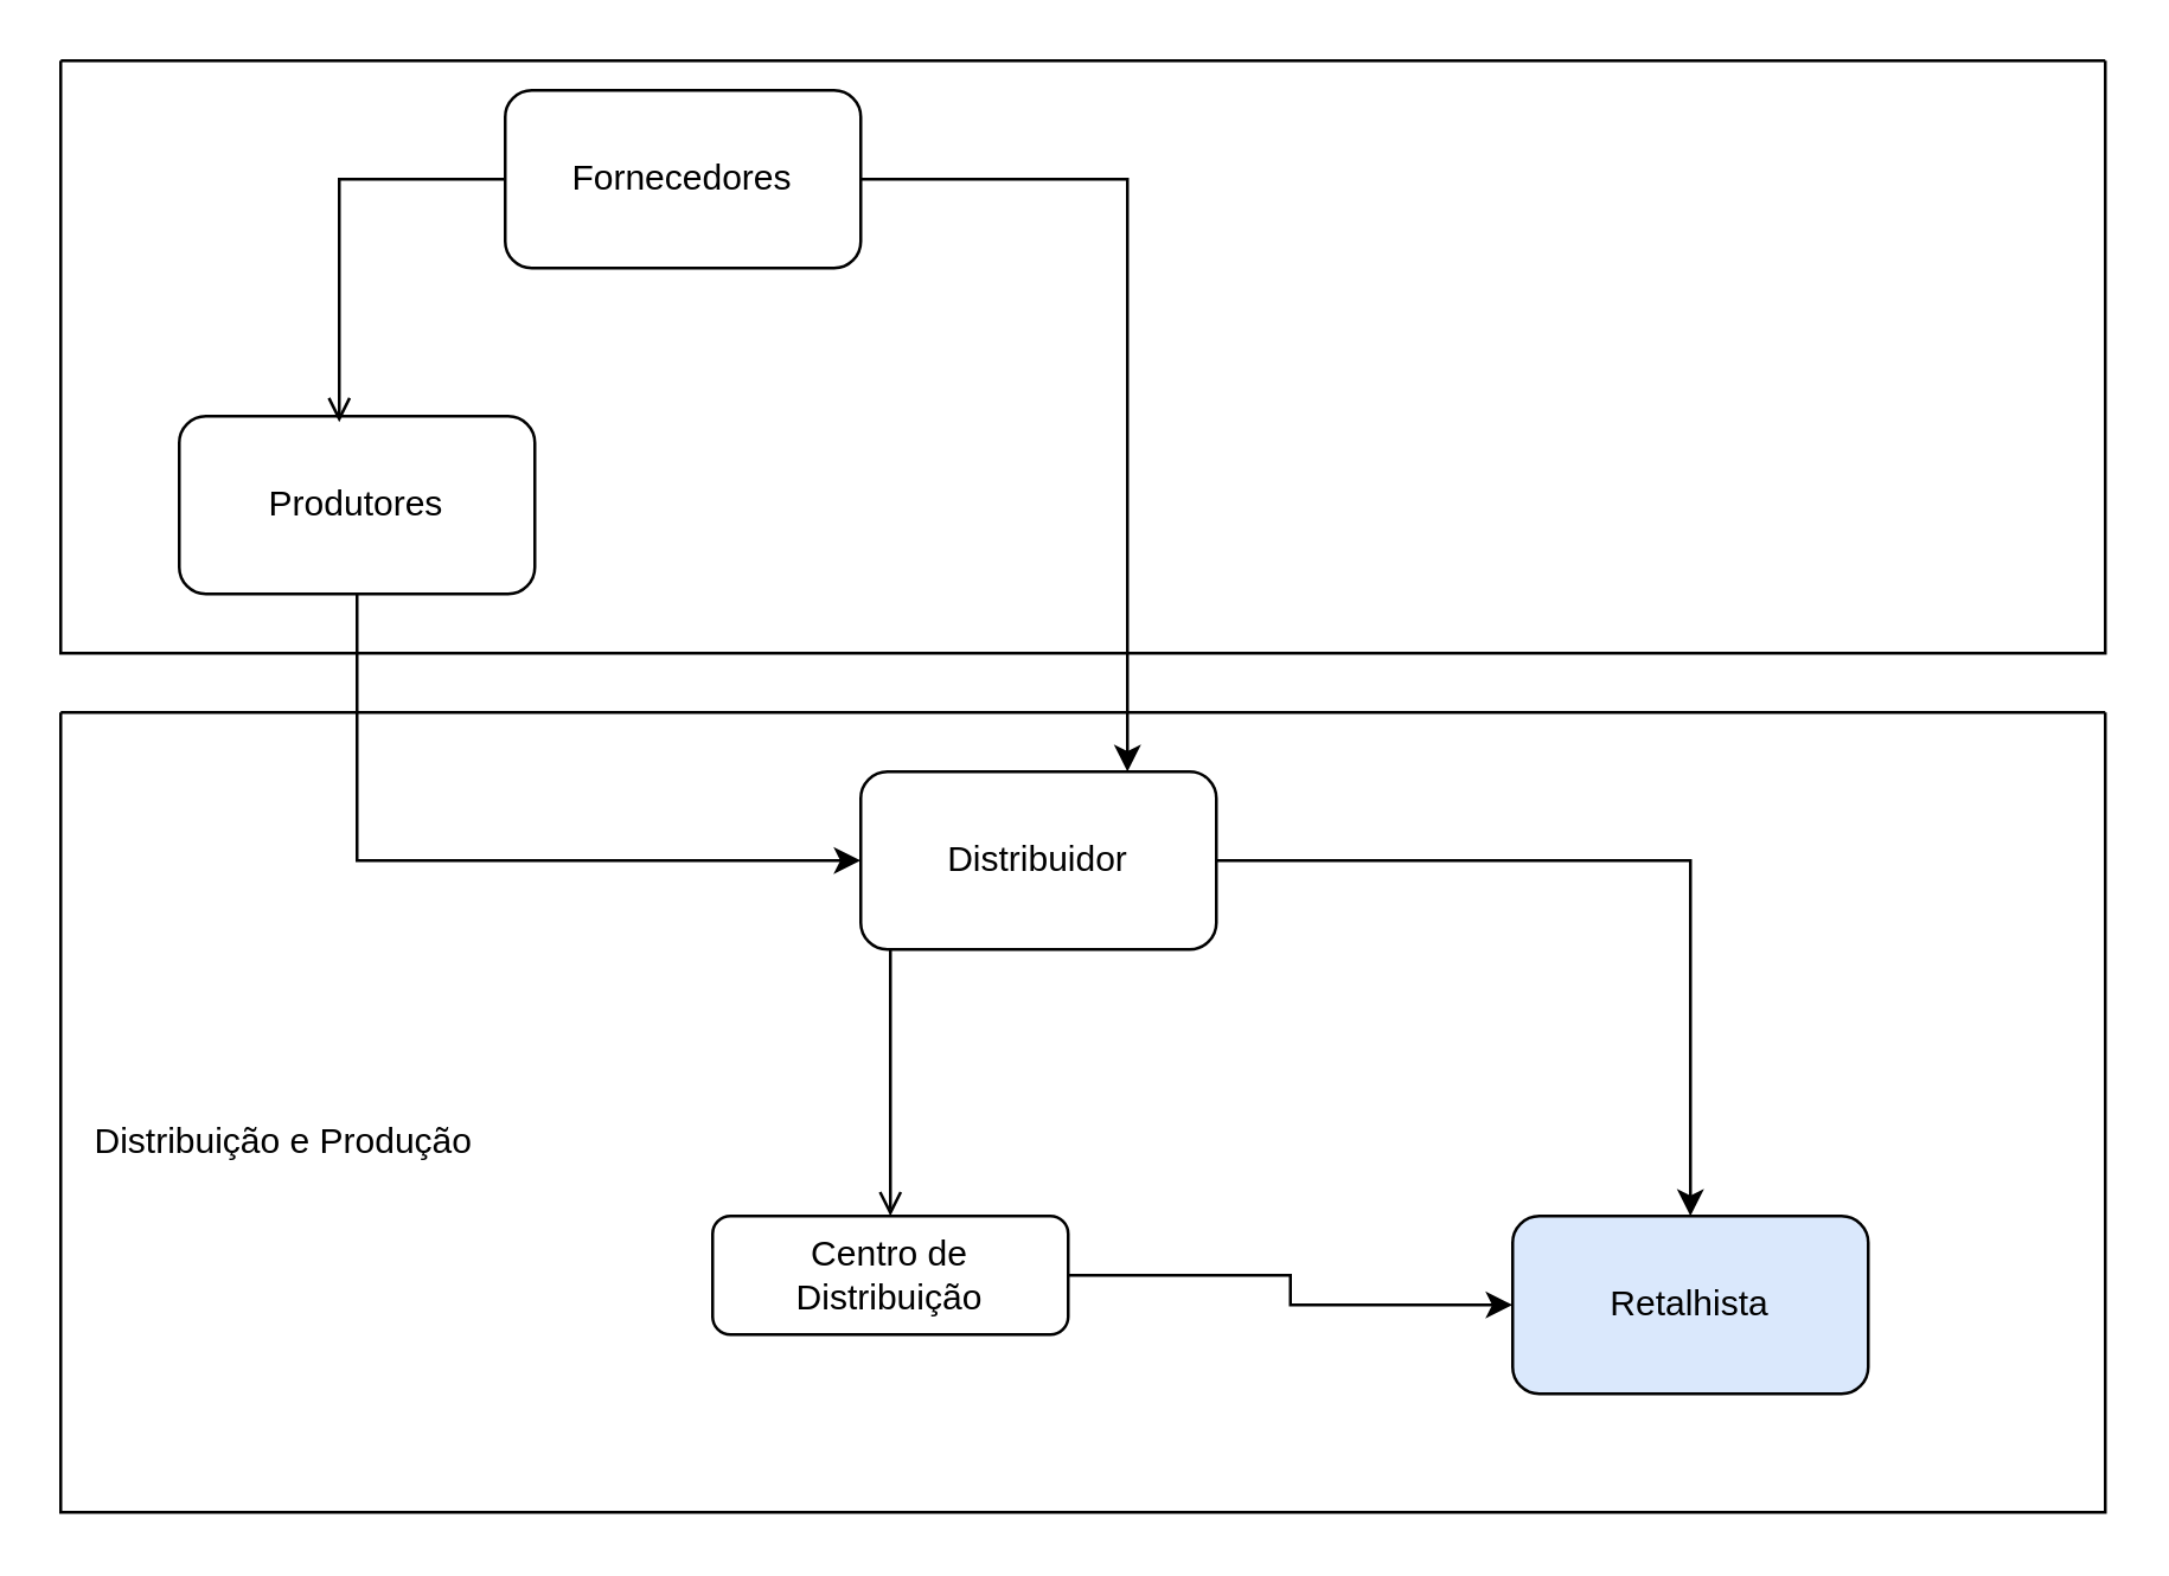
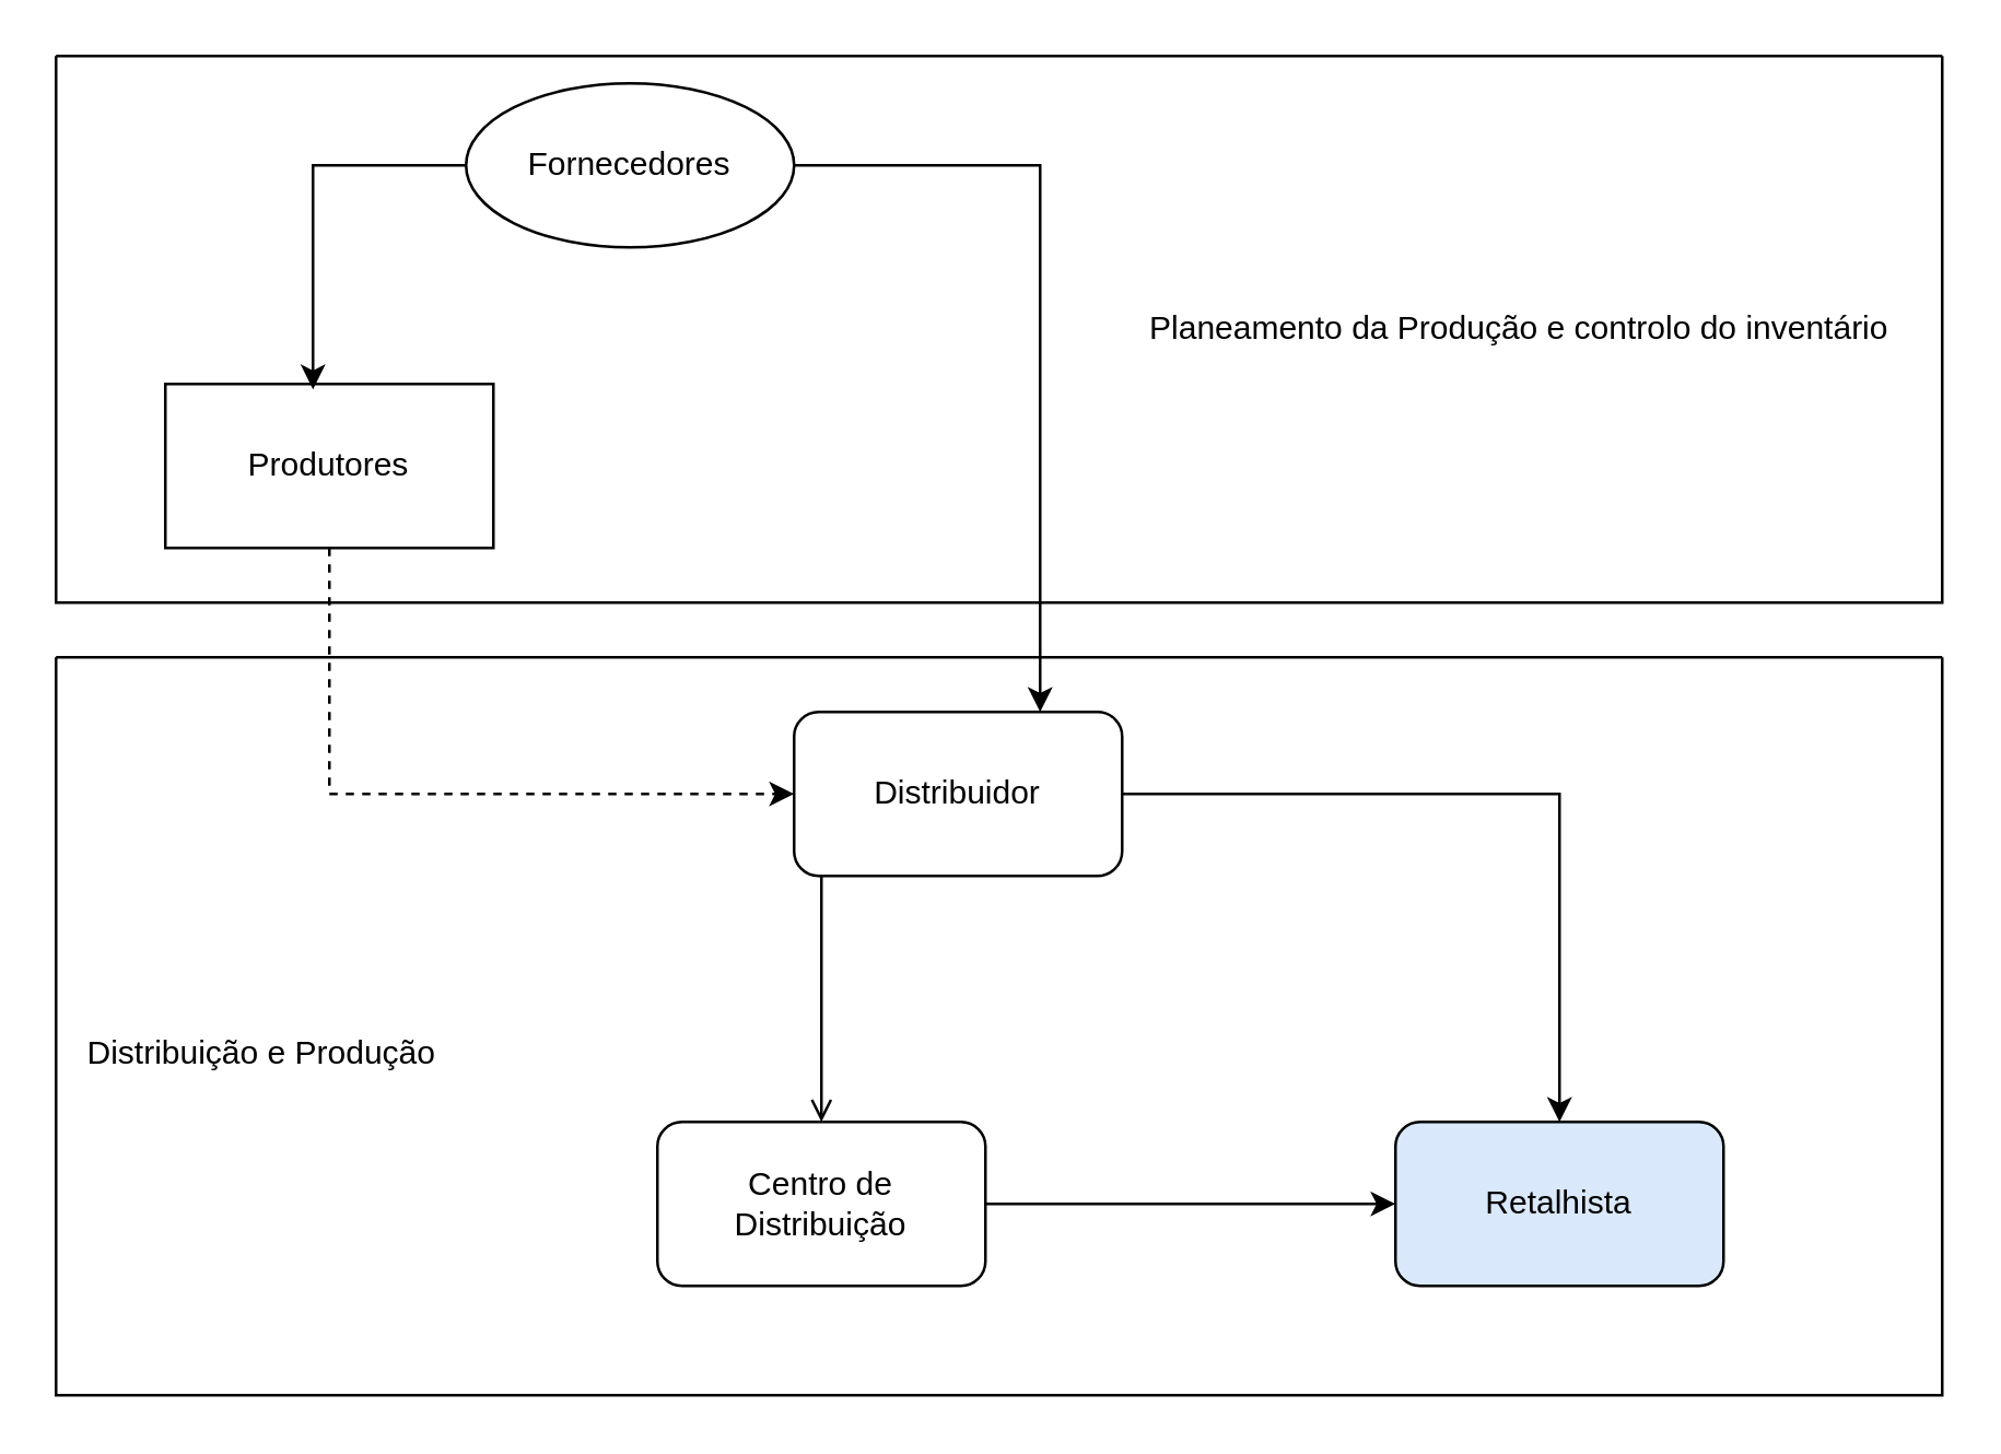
  <mxCell id="0" />
  <mxCell id="1" parent="0" />
  <mxCell id="2" style="edgeStyle=orthogonalEdgeStyle;rounded=0;orthogonalLoop=1;jettySize=auto;html=1;entryX=0.75;entryY=0;entryDx=0;entryDy=0;" edge="1" parent="1" source="14" target="11"><mxGeometry relative="1" as="geometry"><Array as="points"><mxPoint x="380" y="60" /></Array></mxGeometry></mxCell>
- <mxCell id="3" style="edgeStyle=orthogonalEdgeStyle;rounded=0;orthogonalLoop=1;jettySize=auto;html=1;" edge="1" parent="1" source="13" target="11"><mxGeometry relative="1" as="geometry"><Array as="points"><mxPoint x="310" y="290" /><mxPoint x="310" y="290" /></Array></mxGeometry></mxCell>
+ <mxCell id="3" style="edgeStyle=orthogonalEdgeStyle;rounded=0;orthogonalLoop=1;jettySize=auto;html=1;dashed=1;" edge="1" parent="1" source="13" target="11"><mxGeometry relative="1" as="geometry"><Array as="points"><mxPoint x="310" y="290" /><mxPoint x="310" y="290" /></Array></mxGeometry></mxCell>
  <mxCell id="4" style="edgeStyle=orthogonalEdgeStyle;rounded=0;orthogonalLoop=1;jettySize=auto;html=1;entryX=0.5;entryY=0;entryDx=0;entryDy=0;endArrow=open;" edge="1" parent="1" source="11" target="7"><mxGeometry relative="1" as="geometry"><Array as="points"><mxPoint x="300" y="300" /></Array></mxGeometry></mxCell>
  <mxCell id="5" style="edgeStyle=orthogonalEdgeStyle;rounded=0;orthogonalLoop=1;jettySize=auto;html=1;entryX=0.5;entryY=0;entryDx=0;entryDy=0;" edge="1" parent="1" source="11" target="8"><mxGeometry relative="1" as="geometry" /></mxCell>
  <mxCell id="6" style="edgeStyle=orthogonalEdgeStyle;rounded=0;orthogonalLoop=1;jettySize=auto;html=1;entryX=0;entryY=0.5;entryDx=0;entryDy=0;" edge="1" parent="1" source="7" target="8"><mxGeometry relative="1" as="geometry" /></mxCell>
- <mxCell id="7" value="Centro de Distribuição" style="rounded=1;whiteSpace=wrap;html=1;" vertex="1" parent="1"><mxGeometry x="240" y="410" width="120" height="40" as="geometry" /></mxCell>
+ <mxCell id="7" value="Centro de Distribuição" style="rounded=1;whiteSpace=wrap;html=1;" vertex="1" parent="1"><mxGeometry x="240" y="410" width="120" height="60" as="geometry" /></mxCell>
  <mxCell id="8" value="Retalhista" style="rounded=1;whiteSpace=wrap;html=1;fillColor=#dae8fc;" vertex="1" parent="1"><mxGeometry x="510" y="410" width="120" height="60" as="geometry" /></mxCell>
  <mxCell id="9" value="" style="swimlane;startSize=0;" vertex="1" parent="1"><mxGeometry x="20" y="240" width="690" height="270" as="geometry" /></mxCell>
  <mxCell id="10" value="Distribuição e Produção" style="text;html=1;align=center;verticalAlign=middle;resizable=0;points=[];autosize=1;strokeColor=none;fillColor=none;" vertex="1" parent="9"><mxGeometry y="130" width="150" height="30" as="geometry" /></mxCell>
  <mxCell id="11" value="Distribuidor" style="rounded=1;whiteSpace=wrap;html=1;" vertex="1" parent="9"><mxGeometry x="270" y="20" width="120" height="60" as="geometry" /></mxCell>
  <mxCell id="12" value="" style="swimlane;startSize=0;" vertex="1" parent="1"><mxGeometry x="20" y="20" width="690" height="200" as="geometry" /></mxCell>
- <mxCell id="13" value="Produtores" style="rounded=1;whiteSpace=wrap;html=1;" vertex="1" parent="12"><mxGeometry x="40" y="120" width="120" height="60" as="geometry" /></mxCell>
- <mxCell id="14" value="Fornecedores" style="rounded=1;whiteSpace=wrap;html=1;" vertex="1" parent="12"><mxGeometry x="150" y="10" width="120" height="60" as="geometry" /></mxCell>
- <mxCell id="15" style="edgeStyle=orthogonalEdgeStyle;rounded=0;orthogonalLoop=1;jettySize=auto;html=1;entryX=0.45;entryY=0.033;entryDx=0;entryDy=0;entryPerimeter=0;endArrow=open;" edge="1" parent="12" source="14" target="13"><mxGeometry relative="1" as="geometry"><Array as="points"><mxPoint x="94" y="40" /></Array></mxGeometry></mxCell>
+ <mxCell id="13" value="Produtores" style="whiteSpace=wrap;html=1;rounded=0;" vertex="1" parent="12"><mxGeometry x="40" y="120" width="120" height="60" as="geometry" /></mxCell>
+ <mxCell id="14" value="Fornecedores" style="ellipse;whiteSpace=wrap;html=1;" vertex="1" parent="12"><mxGeometry x="150" y="10" width="120" height="60" as="geometry" /></mxCell>
+ <mxCell id="15" style="edgeStyle=orthogonalEdgeStyle;rounded=0;orthogonalLoop=1;jettySize=auto;html=1;entryX=0.45;entryY=0.033;entryDx=0;entryDy=0;entryPerimeter=0;" edge="1" parent="12" source="14" target="13"><mxGeometry relative="1" as="geometry"><Array as="points"><mxPoint x="94" y="40" /></Array></mxGeometry></mxCell>
+ <mxCell id="16" value="Planeamento da Produção e controlo do inventário" style="text;html=1;align=center;verticalAlign=middle;resizable=0;points=[];autosize=1;strokeColor=none;fillColor=none;" vertex="1" parent="12"><mxGeometry x="390" y="85" width="290" height="30" as="geometry" /></mxCell>
